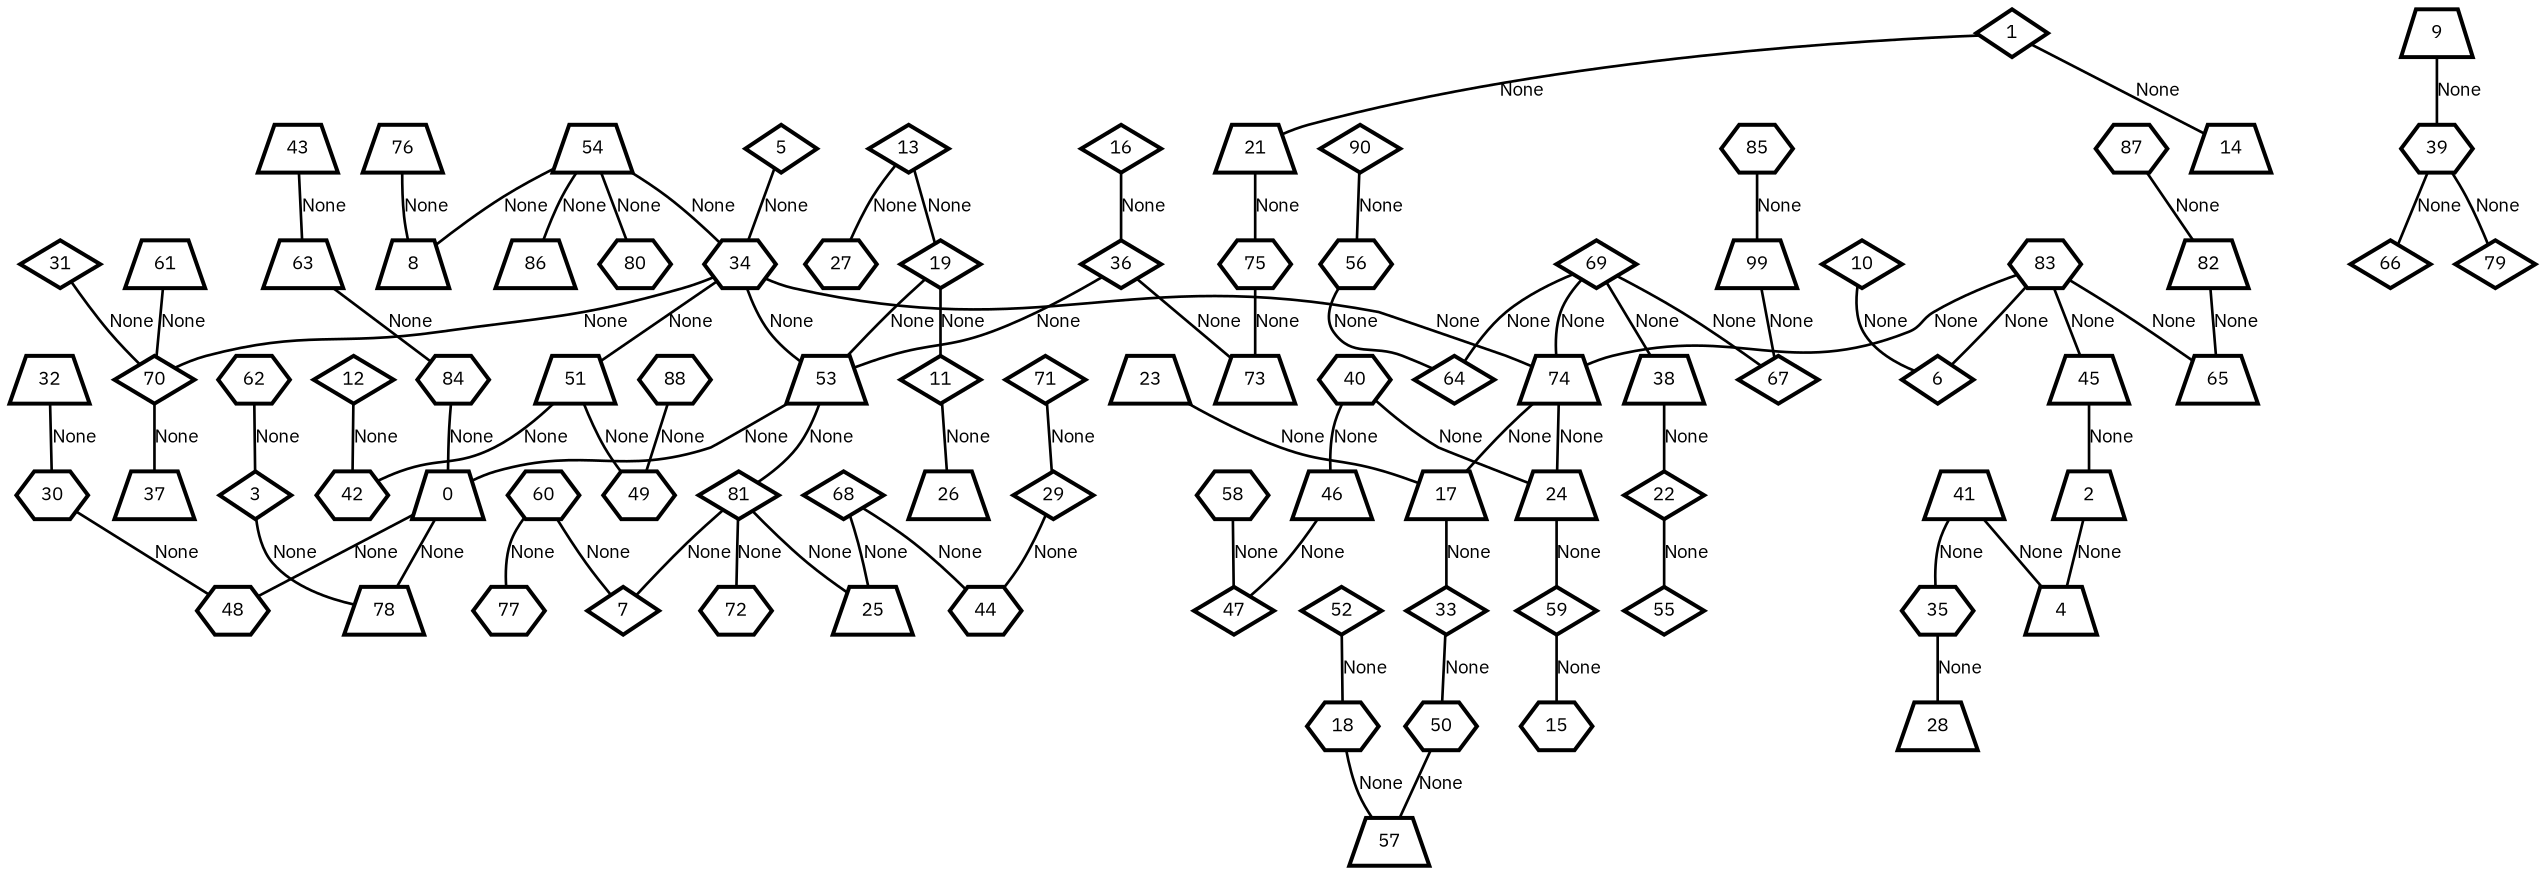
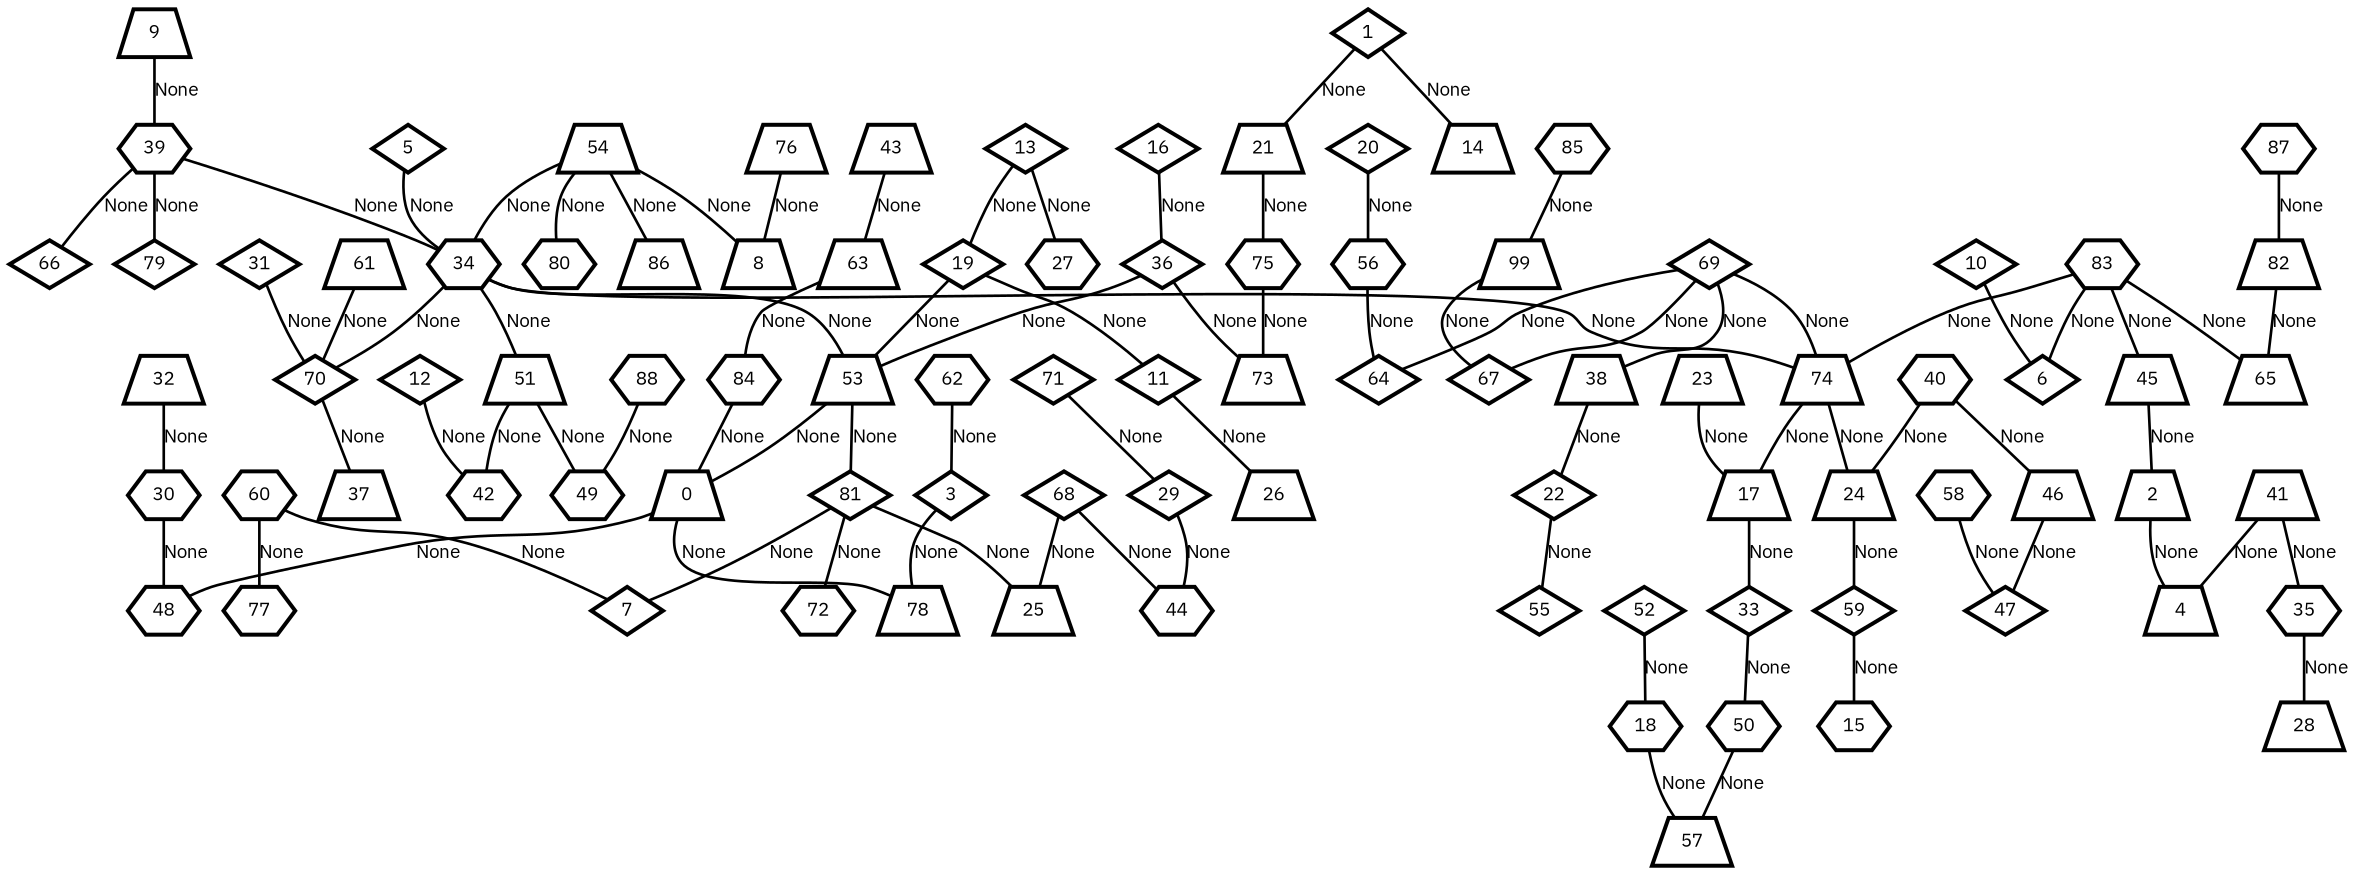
  graph {
    fontname="IBM Plex Sans"
    node [fontname="IBM Plex Sans" penwidth=3 shape=trapezium]
    edge [fontname="IBM Plex Sans" penwidth=2]
    n1 [label=0]
    n2 [label=48 shape=hexagon]
    n3 [label=78]
    n4 [label=1 shape=diamond]
    n5 [label=14]
    n6 [label=21]
    n7 [label=75 shape=hexagon]
    n8 [label=2]
    n9 [label=4]
    n10 [label=3 shape=diamond]
    n11 [label=5 shape=diamond]
    n12 [label=34 shape=hexagon]
    n13 [label=53]
    n14 [label=70 shape=diamond]
    n15 [label=51]
    n16 [label=74]
    n17 [label=6 shape=diamond]
    n18 [label=7 shape=diamond]
    n19 [label=8]
    n20 [label=9]
    n21 [label=39 shape=hexagon]
    n22 [label=66 shape=diamond]
    n23 [label=79 shape=diamond]
    n24 [label=10 shape=diamond]
    n25 [label=11 shape=diamond]
    n26 [label=26]
    n27 [label=12 shape=diamond]
    n28 [label=42 shape=hexagon]
    n29 [label=13 shape=diamond]
    n30 [label=19 shape=diamond]
    n31 [label=27 shape=hexagon]
    n32 [label=15 shape=hexagon]
    n33 [label=16 shape=diamond]
    n34 [label=36 shape=diamond]
    n35 [label=73]
    n36 [label=17]
    n37 [label=33 shape=diamond]
    n38 [label=50 shape=hexagon]
    n39 [label=18 shape=hexagon]
    n40 [label=57]
    n41 [label=81 shape=diamond]
-   n42 [label=90 shape=diamond]
+   n42 [label=20 shape=diamond]
    n43 [label=56 shape=hexagon]
    n44 [label=64 shape=diamond]
    n45 [label=22 shape=diamond]
    n46 [label=55 shape=diamond]
    n47 [label=23]
    n48 [label=24]
    n49 [label=59 shape=diamond]
    n50 [label=25]
    n51 [label=35 shape=hexagon]
    n52 [label=28]
    n53 [label=29 shape=diamond]
    n54 [label=44 shape=hexagon]
    n55 [label=30 shape=hexagon]
    n56 [label=31 shape=diamond]
    n57 [label=37]
    n58 [label=32]
    n59 [label=49 shape=hexagon]
    n60 [label=38]
    n61 [label=40 shape=hexagon]
    n62 [label=46]
    n63 [label=47 shape=diamond]
    n64 [label=41]
    n65 [label=43]
    n66 [label=63]
    n67 [label=84 shape=hexagon]
    n68 [label=45]
    n69 [label=52 shape=diamond]
    n70 [label=72 shape=hexagon]
    n71 [label=54]
    n72 [label=80 shape=hexagon]
    n73 [label=86]
    n74 [label=58 shape=hexagon]
    n75 [label=60 shape=hexagon]
    n76 [label=77 shape=hexagon]
    n77 [label=61]
    n78 [label=62 shape=hexagon]
    n79 [label=65]
    n80 [label=67 shape=diamond]
    n81 [label=68 shape=diamond]
    n82 [label=69 shape=diamond]
    n83 [label=71 shape=diamond]
    n84 [label=76]
    n85 [label=82]
    n86 [label=83 shape=hexagon]
    n87 [label=85 shape=hexagon]
    n88 [label=99]
    n89 [label=87 shape=hexagon]
    n90 [label=88 shape=hexagon]
    n1 -- n2 [label=None]
    n1 -- n3 [label=None]
    n4 -- n5 [label=None]
    n4 -- n6 [label=None]
    n6 -- n7 [label=None]
    n7 -- n35 [label=None]
    n8 -- n9 [label=None]
    n10 -- n3 [label=None]
    n11 -- n12 [label=None]
    n12 -- n13 [label=None]
    n12 -- n14 [label=None]
    n12 -- n15 [label=None]
    n12 -- n16 [label=None]
    n13 -- n1 [label=None]
    n13 -- n41 [label=None]
    n14 -- n57 [label=None]
    n15 -- n28 [label=None]
    n15 -- n59 [label=None]
    n16 -- n36 [label=None]
    n16 -- n48 [label=None]
    n20 -- n21 [label=None]
+   n21 -- n12 [label=None]
    n21 -- n22 [label=None]
    n21 -- n23 [label=None]
    n24 -- n17 [label=None]
    n25 -- n26 [label=None]
    n27 -- n28 [label=None]
    n29 -- n30 [label=None]
    n29 -- n31 [label=None]
    n30 -- n13 [label=None]
    n30 -- n25 [label=None]
    n33 -- n34 [label=None]
    n34 -- n13 [label=None]
    n34 -- n35 [label=None]
    n36 -- n37 [label=None]
    n37 -- n38 [label=None]
    n38 -- n40 [label=None]
    n39 -- n40 [label=None]
    n41 -- n18 [label=None]
    n41 -- n50 [label=None]
    n41 -- n70 [label=None]
    n42 -- n43 [label=None]
    n43 -- n44 [label=None]
    n45 -- n46 [label=None]
    n47 -- n36 [label=None]
    n48 -- n49 [label=None]
    n49 -- n32 [label=None]
    n51 -- n52 [label=None]
    n53 -- n54 [label=None]
    n55 -- n2 [label=None]
    n56 -- n14 [label=None]
    n58 -- n55 [label=None]
    n60 -- n45 [label=None]
    n61 -- n48 [label=None]
    n61 -- n62 [label=None]
    n62 -- n63 [label=None]
    n64 -- n9 [label=None]
    n64 -- n51 [label=None]
    n65 -- n66 [label=None]
    n66 -- n67 [label=None]
    n67 -- n1 [label=None]
    n68 -- n8 [label=None]
    n69 -- n39 [label=None]
    n71 -- n12 [label=None]
    n71 -- n19 [label=None]
    n71 -- n72 [label=None]
    n71 -- n73 [label=None]
    n74 -- n63 [label=None]
    n75 -- n18 [label=None]
    n75 -- n76 [label=None]
    n77 -- n14 [label=None]
    n78 -- n10 [label=None]
    n81 -- n50 [label=None]
    n81 -- n54 [label=None]
    n82 -- n16 [label=None]
    n82 -- n44 [label=None]
    n82 -- n60 [label=None]
    n82 -- n80 [label=None]
    n83 -- n53 [label=None]
    n84 -- n19 [label=None]
    n85 -- n79 [label=None]
    n86 -- n16 [label=None]
    n86 -- n17 [label=None]
    n86 -- n68 [label=None]
    n86 -- n79 [label=None]
    n87 -- n88 [label=None]
    n88 -- n80 [label=None]
    n89 -- n85 [label=None]
    n90 -- n59 [label=None]
  }
